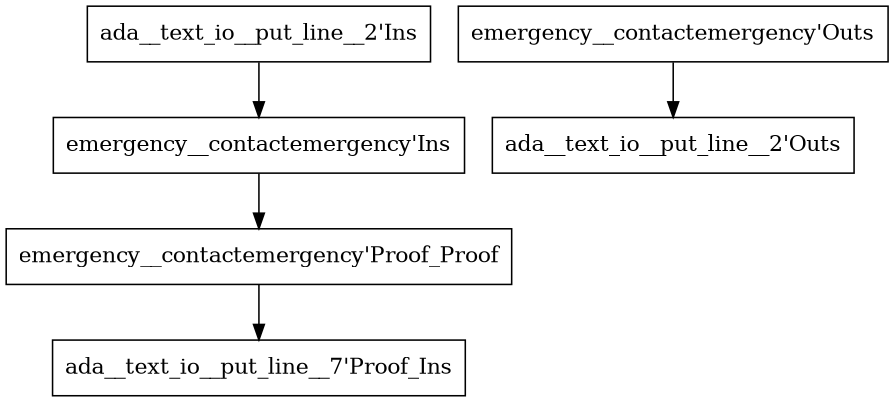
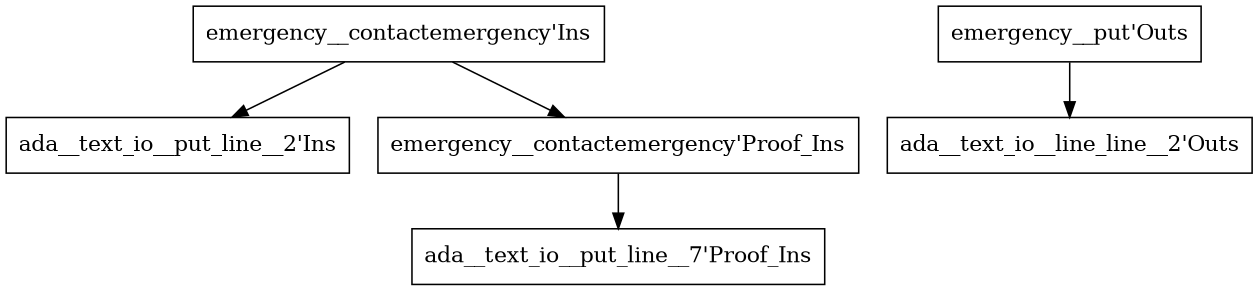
  digraph {
    splines=True
    node [shape=box]
    edge [arrowType=normal labelfloat=True]
    n1 [label="emergency__contactemergency'Ins"]
    n2 [label="ada__text_io__put_line__2'Ins"]
-   n3 [label="emergency__contactemergency'Proof_Proof"]
-   n4 [label="ada__text_io__put_line__2'Outs"]
-   n5 [label="emergency__contactemergency'Outs"]
+   n3 [label="emergency__contactemergency'Proof_Ins"]
+   n4 [label="ada__text_io__line_line__2'Outs"]
+   n5 [label="emergency__put'Outs"]
    n6 [label="ada__text_io__put_line__7'Proof_Ins"]
-   n2 -> n1
+   n1 -> n2
    n1 -> n3
    n3 -> n6
    n5 -> n4
  }
